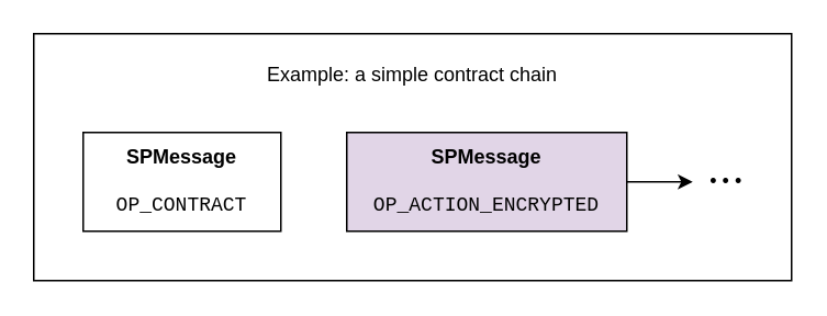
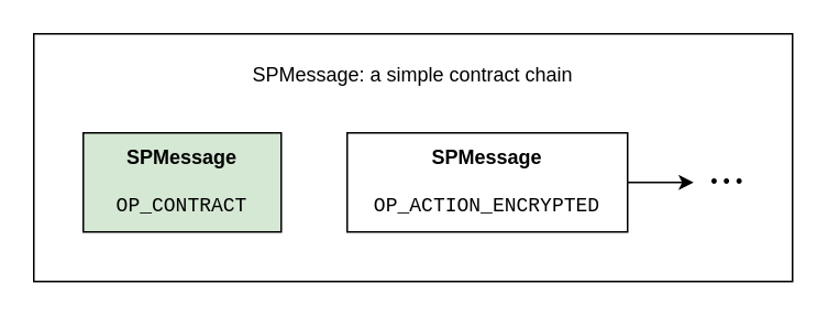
  <mxCell id="0" />
  <mxCell id="1" parent="0" />
  <mxCell id="2" value="" style="rounded=0;whiteSpace=wrap;html=1;" vertex="1" parent="1"><mxGeometry x="20" y="20" width="460" height="150" as="geometry" /></mxCell>
- <mxCell id="3" value="SPMessage&lt;br&gt;&lt;br&gt;&lt;span style=&quot;font-weight: normal;&quot;&gt;&lt;font face=&quot;Courier New&quot;&gt;OP_CONTRACT&lt;/font&gt;&lt;/span&gt;" style="rounded=0;whiteSpace=wrap;html=1;fontStyle=1" vertex="1" parent="1"><mxGeometry x="50" y="80" width="120" height="60" as="geometry" /></mxCell>
+ <mxCell id="3" value="SPMessage&lt;br&gt;&lt;br&gt;&lt;span style=&quot;font-weight: normal;&quot;&gt;&lt;font face=&quot;Courier New&quot;&gt;OP_CONTRACT&lt;/font&gt;&lt;/span&gt;" style="rounded=0;whiteSpace=wrap;html=1;fontStyle=1;fillColor=#d5e8d4;" vertex="1" parent="1"><mxGeometry x="50" y="80" width="120" height="60" as="geometry" /></mxCell>
  <mxCell id="4" style="edgeStyle=orthogonalEdgeStyle;rounded=0;orthogonalLoop=1;jettySize=auto;html=1;" edge="1" parent="1" source="5"><mxGeometry relative="1" as="geometry"><mxPoint x="420" y="110" as="targetPoint" /></mxGeometry></mxCell>
- <mxCell id="5" value="SPMessage&lt;br&gt;&lt;span style=&quot;font-weight: normal;&quot;&gt;&lt;br&gt;&lt;font face=&quot;Courier New&quot;&gt;OP_ACTION_ENCRYPTED&lt;/font&gt;&lt;/span&gt;" style="whiteSpace=wrap;html=1;rounded=0;fontStyle=1;fillColor=#e1d5e7;" vertex="1" parent="1"><mxGeometry x="210" y="80" width="170" height="60" as="geometry" /></mxCell>
+ <mxCell id="5" value="SPMessage&lt;br&gt;&lt;span style=&quot;font-weight: normal;&quot;&gt;&lt;br&gt;&lt;font face=&quot;Courier New&quot;&gt;OP_ACTION_ENCRYPTED&lt;/font&gt;&lt;/span&gt;" style="whiteSpace=wrap;html=1;rounded=0;fontStyle=1;" vertex="1" parent="1"><mxGeometry x="210" y="80" width="170" height="60" as="geometry" /></mxCell>
  <mxCell id="6" value="• • •" style="text;html=1;align=center;verticalAlign=middle;resizable=0;points=[];autosize=1;strokeColor=none;fillColor=none;" vertex="1" parent="1"><mxGeometry x="420" y="95" width="40" height="30" as="geometry" /></mxCell>
- <mxCell id="7" value="Example: a simple contract chain" style="text;html=1;strokeColor=none;fillColor=none;align=center;verticalAlign=middle;whiteSpace=wrap;rounded=0;" vertex="1" parent="1"><mxGeometry x="115" y="30" width="270" height="30" as="geometry" /></mxCell>
+ <mxCell id="7" value="SPMessage: a simple contract chain" style="text;html=1;strokeColor=none;fillColor=none;align=center;verticalAlign=middle;whiteSpace=wrap;rounded=0;" vertex="1" parent="1"><mxGeometry x="115" y="30" width="270" height="30" as="geometry" /></mxCell>
